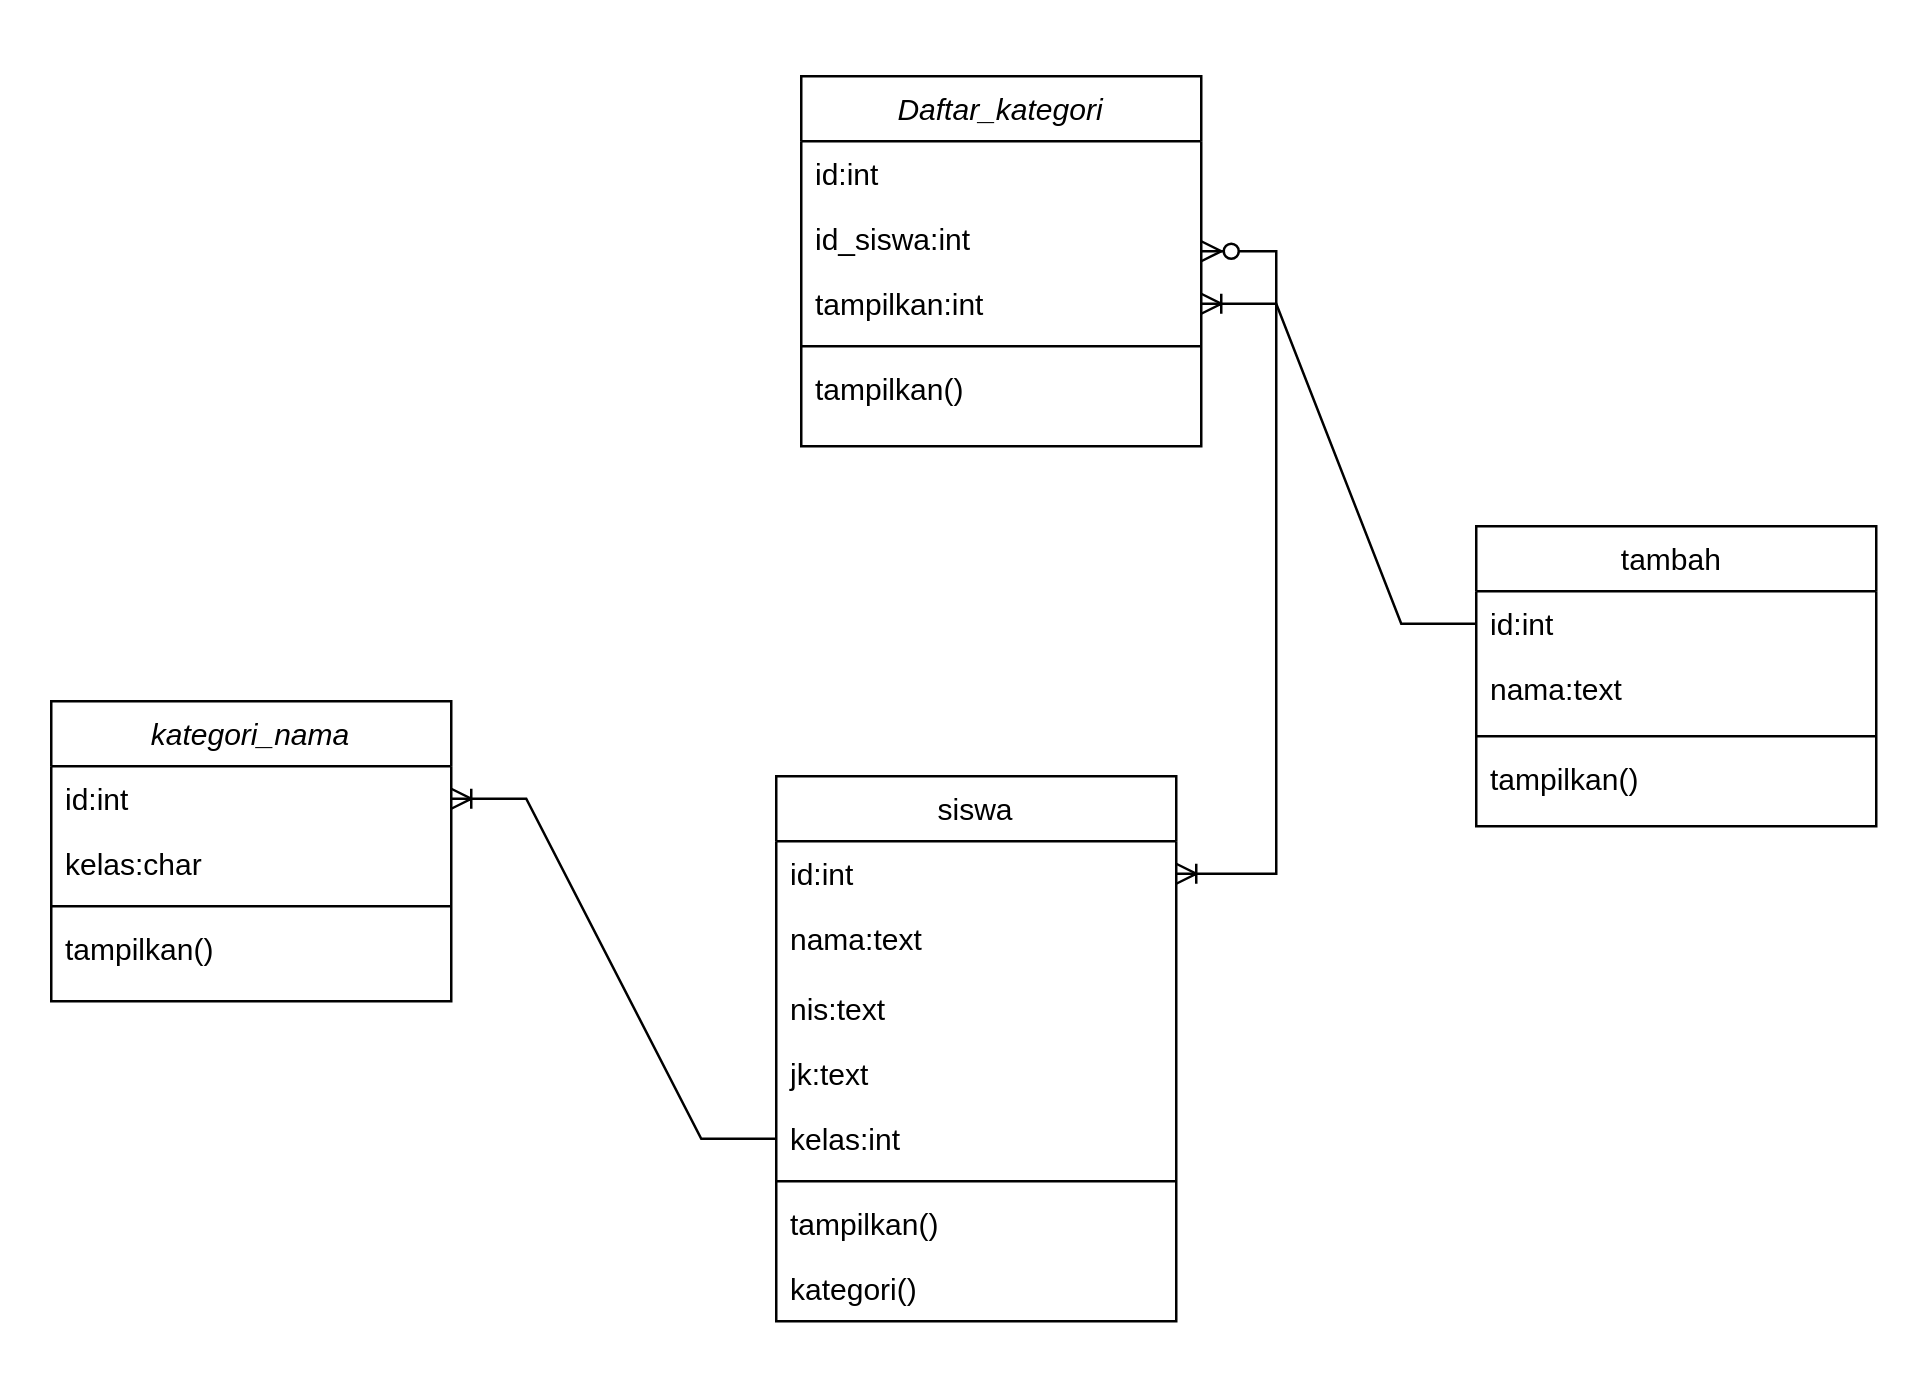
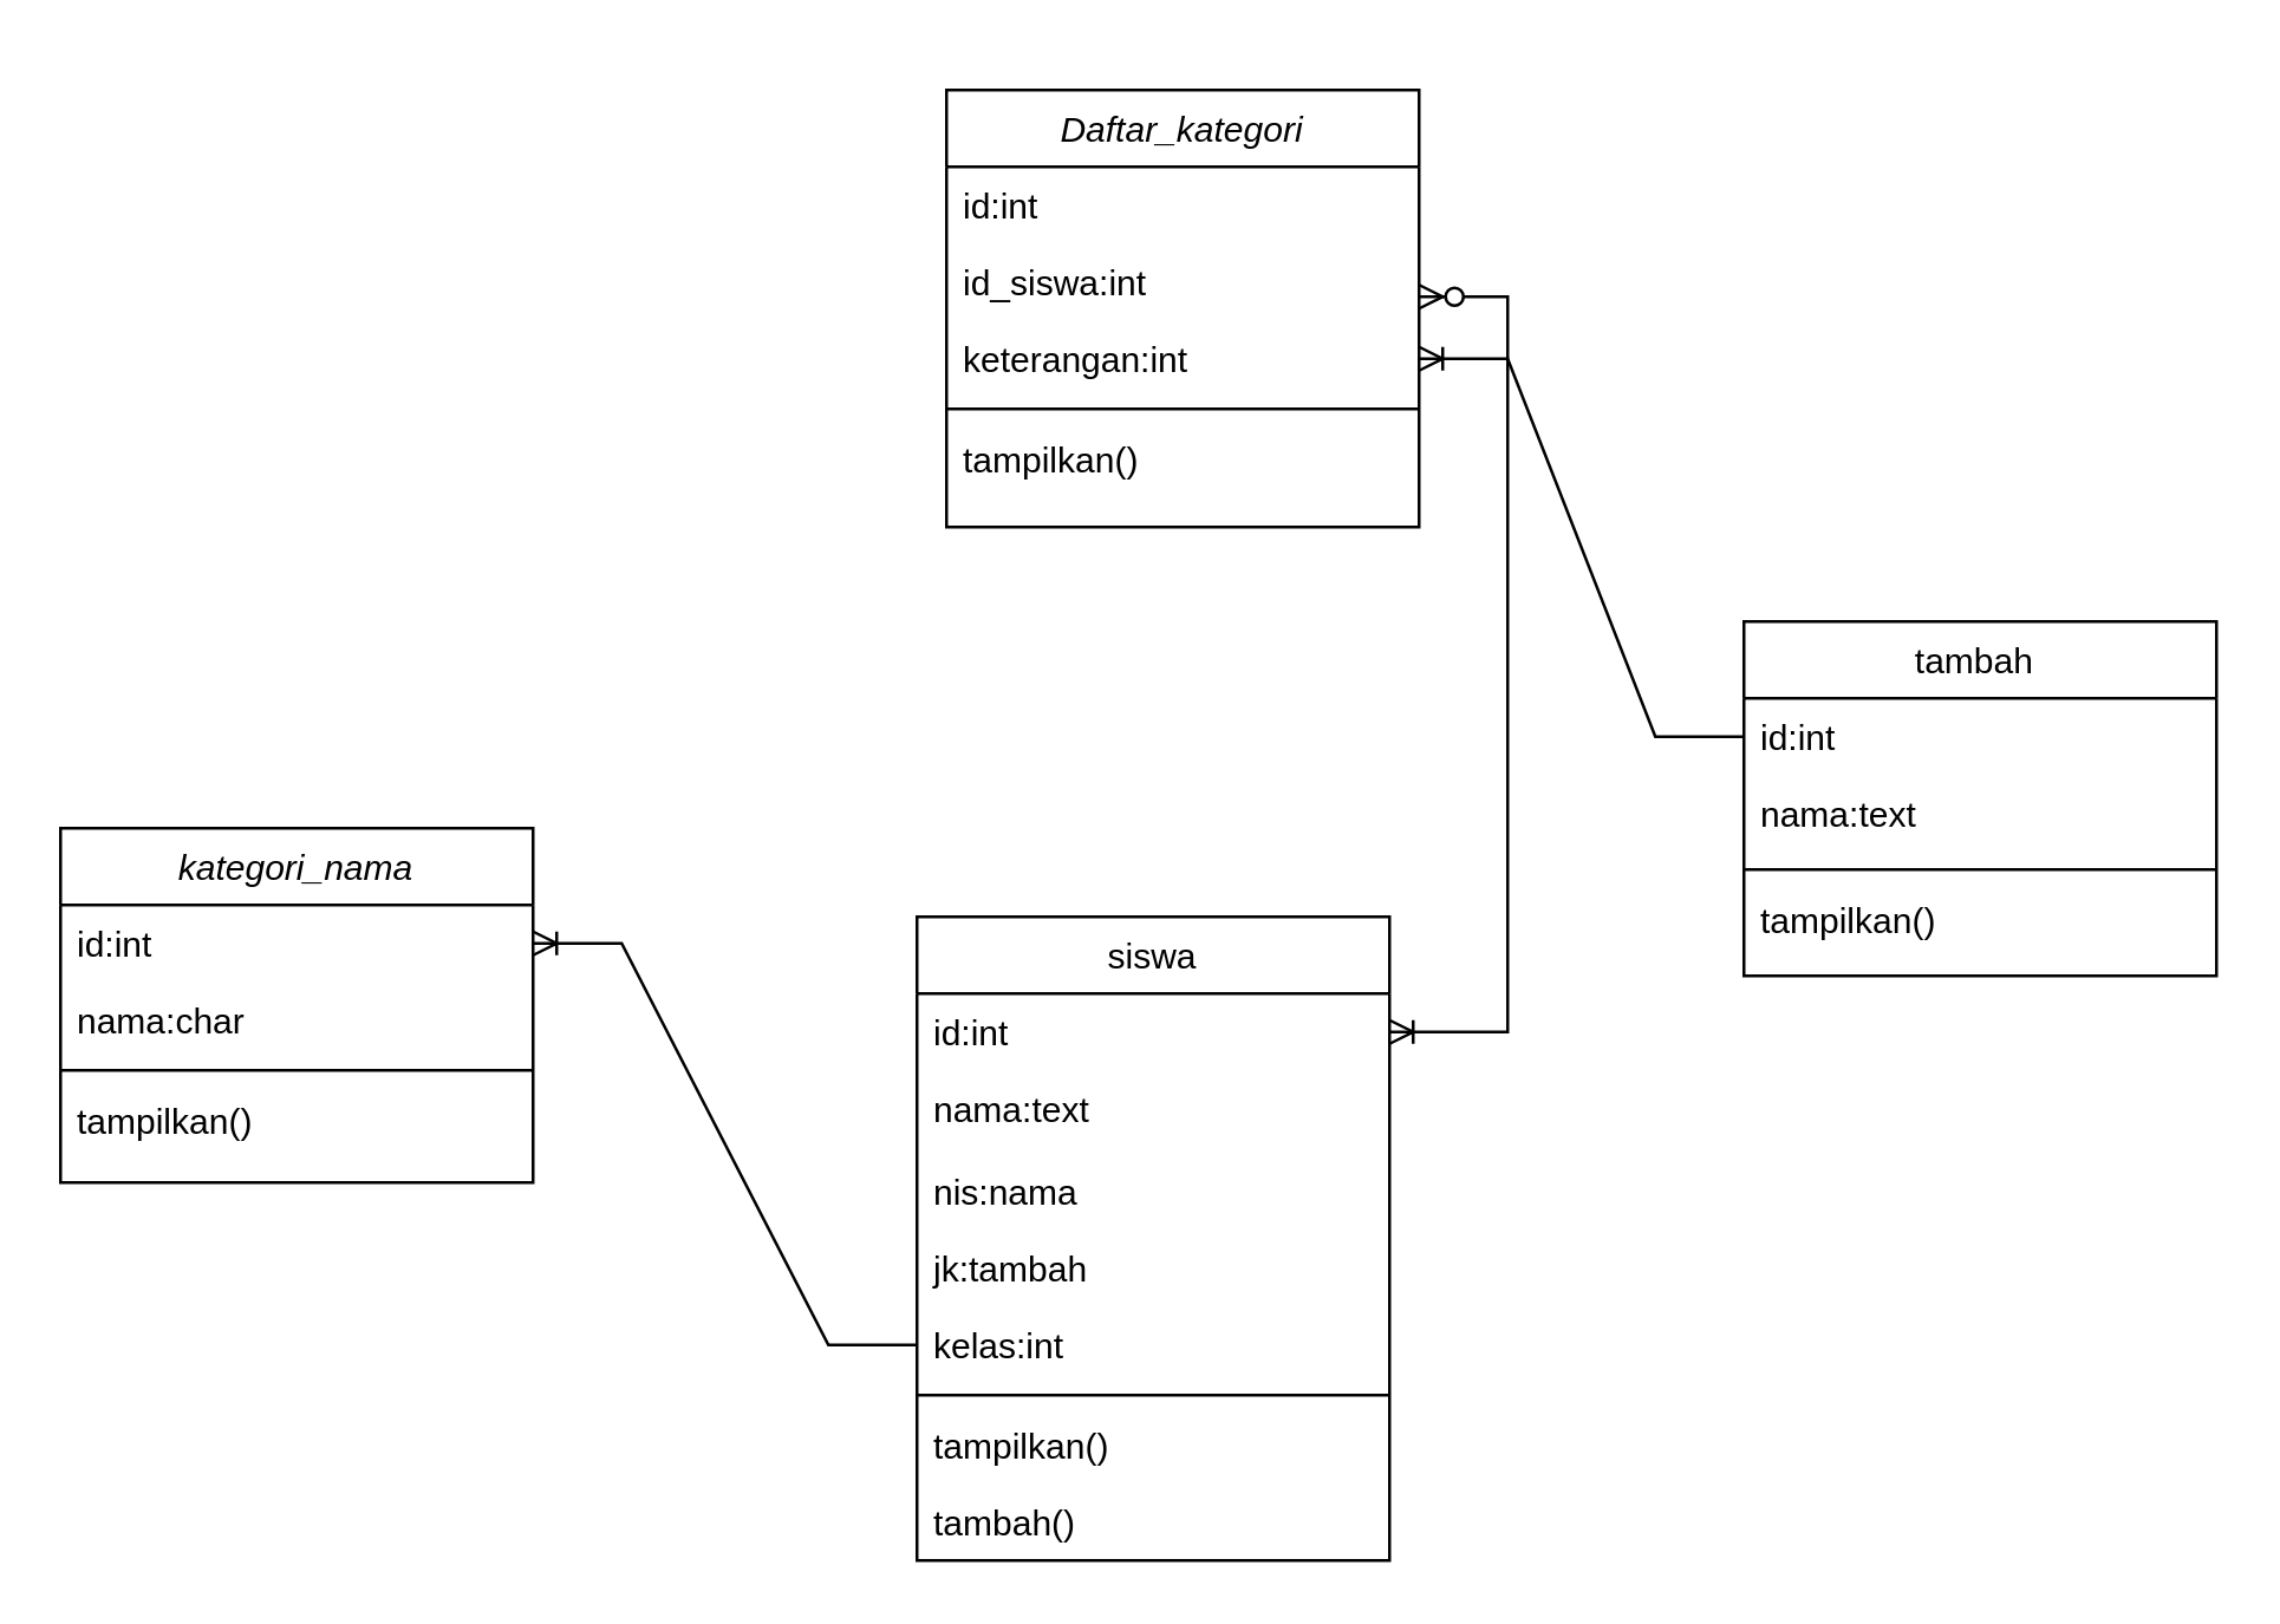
  <mxCell id="0" />
  <mxCell id="1" parent="0" />
  <mxCell id="2" value="Daftar_kategori" style="swimlane;fontStyle=2;align=center;verticalAlign=top;childLayout=stackLayout;horizontal=1;startSize=26;horizontalStack=0;resizeParent=1;resizeLast=0;collapsible=1;marginBottom=0;rounded=0;shadow=0;strokeWidth=1;" parent="1" vertex="1"><mxGeometry x="320" y="30" width="160" height="148" as="geometry"><mxRectangle x="230" y="140" width="160" height="26" as="alternateBounds" /></mxGeometry></mxCell>
  <mxCell id="3" value="id:int" style="text;align=left;verticalAlign=top;spacingLeft=4;spacingRight=4;overflow=hidden;rotatable=0;points=[[0,0.5],[1,0.5]];portConstraint=eastwest;" parent="2" vertex="1"><mxGeometry y="26" width="160" height="26" as="geometry" /></mxCell>
  <mxCell id="4" value="id_siswa:int" style="text;align=left;verticalAlign=top;spacingLeft=4;spacingRight=4;overflow=hidden;rotatable=0;points=[[0,0.5],[1,0.5]];portConstraint=eastwest;rounded=0;shadow=0;html=0;" parent="2" vertex="1"><mxGeometry y="52" width="160" height="26" as="geometry" /></mxCell>
- <mxCell id="5" value="tampilkan:int" style="text;align=left;verticalAlign=top;spacingLeft=4;spacingRight=4;overflow=hidden;rotatable=0;points=[[0,0.5],[1,0.5]];portConstraint=eastwest;rounded=0;shadow=0;html=0;" parent="2" vertex="1"><mxGeometry y="78" width="160" height="26" as="geometry" /></mxCell>
+ <mxCell id="5" value="keterangan:int" style="text;align=left;verticalAlign=top;spacingLeft=4;spacingRight=4;overflow=hidden;rotatable=0;points=[[0,0.5],[1,0.5]];portConstraint=eastwest;rounded=0;shadow=0;html=0;" parent="2" vertex="1"><mxGeometry y="78" width="160" height="26" as="geometry" /></mxCell>
  <mxCell id="6" value="" style="line;html=1;strokeWidth=1;align=left;verticalAlign=middle;spacingTop=-1;spacingLeft=3;spacingRight=3;rotatable=0;labelPosition=right;points=[];portConstraint=eastwest;" parent="2" vertex="1"><mxGeometry y="104" width="160" height="8" as="geometry" /></mxCell>
  <mxCell id="7" value="tampilkan()" style="text;align=left;verticalAlign=top;spacingLeft=4;spacingRight=4;overflow=hidden;rotatable=0;points=[[0,0.5],[1,0.5]];portConstraint=eastwest;" parent="2" vertex="1"><mxGeometry y="112" width="160" height="26" as="geometry" /></mxCell>
  <mxCell id="8" value="kategori_nama" style="swimlane;fontStyle=2;align=center;verticalAlign=top;childLayout=stackLayout;horizontal=1;startSize=26;horizontalStack=0;resizeParent=1;resizeLast=0;collapsible=1;marginBottom=0;rounded=0;shadow=0;strokeWidth=1;" parent="1" vertex="1"><mxGeometry x="20" y="280" width="160" height="120" as="geometry"><mxRectangle x="230" y="140" width="160" height="26" as="alternateBounds" /></mxGeometry></mxCell>
  <mxCell id="9" value="id:int" style="text;align=left;verticalAlign=top;spacingLeft=4;spacingRight=4;overflow=hidden;rotatable=0;points=[[0,0.5],[1,0.5]];portConstraint=eastwest;" parent="8" vertex="1"><mxGeometry y="26" width="160" height="26" as="geometry" /></mxCell>
- <mxCell id="10" value="kelas:char" style="text;align=left;verticalAlign=top;spacingLeft=4;spacingRight=4;overflow=hidden;rotatable=0;points=[[0,0.5],[1,0.5]];portConstraint=eastwest;rounded=0;shadow=0;html=0;" parent="8" vertex="1"><mxGeometry y="52" width="160" height="26" as="geometry" /></mxCell>
+ <mxCell id="10" value="nama:char" style="text;align=left;verticalAlign=top;spacingLeft=4;spacingRight=4;overflow=hidden;rotatable=0;points=[[0,0.5],[1,0.5]];portConstraint=eastwest;rounded=0;shadow=0;html=0;" parent="8" vertex="1"><mxGeometry y="52" width="160" height="26" as="geometry" /></mxCell>
  <mxCell id="11" value="" style="line;html=1;strokeWidth=1;align=left;verticalAlign=middle;spacingTop=-1;spacingLeft=3;spacingRight=3;rotatable=0;labelPosition=right;points=[];portConstraint=eastwest;" parent="8" vertex="1"><mxGeometry y="78" width="160" height="8" as="geometry" /></mxCell>
  <mxCell id="12" value="tampilkan()" style="text;align=left;verticalAlign=top;spacingLeft=4;spacingRight=4;overflow=hidden;rotatable=0;points=[[0,0.5],[1,0.5]];portConstraint=eastwest;" parent="8" vertex="1"><mxGeometry y="86" width="160" height="26" as="geometry" /></mxCell>
  <mxCell id="13" value="" style="edgeStyle=entityRelationEdgeStyle;fontSize=12;html=1;endArrow=ERoneToMany;rounded=0;entryX=1;entryY=0.5;entryDx=0;entryDy=0;" parent="1" source="24" target="5" edge="1"><mxGeometry width="100" height="100" relative="1" as="geometry"><mxPoint x="150" y="20" as="sourcePoint" /><mxPoint x="250" y="-80" as="targetPoint" /><Array as="points"><mxPoint x="190" y="60" /></Array></mxGeometry></mxCell>
  <mxCell id="14" value="siswa" style="swimlane;fontStyle=0;align=center;verticalAlign=top;childLayout=stackLayout;horizontal=1;startSize=26;horizontalStack=0;resizeParent=1;resizeLast=0;collapsible=1;marginBottom=0;rounded=0;shadow=0;strokeWidth=1;" parent="1" vertex="1"><mxGeometry x="310" y="310" width="160" height="218" as="geometry"><mxRectangle x="550" y="140" width="160" height="26" as="alternateBounds" /></mxGeometry></mxCell>
  <mxCell id="15" value="id:int" style="text;align=left;verticalAlign=top;spacingLeft=4;spacingRight=4;overflow=hidden;rotatable=0;points=[[0,0.5],[1,0.5]];portConstraint=eastwest;" parent="14" vertex="1"><mxGeometry y="26" width="160" height="26" as="geometry" /></mxCell>
  <mxCell id="16" value="nama:text" style="text;align=left;verticalAlign=top;spacingLeft=4;spacingRight=4;overflow=hidden;rotatable=0;points=[[0,0.5],[1,0.5]];portConstraint=eastwest;rounded=0;shadow=0;html=0;" parent="14" vertex="1"><mxGeometry y="52" width="160" height="28" as="geometry" /></mxCell>
- <mxCell id="17" value="nis:text" style="text;align=left;verticalAlign=top;spacingLeft=4;spacingRight=4;overflow=hidden;rotatable=0;points=[[0,0.5],[1,0.5]];portConstraint=eastwest;rounded=0;shadow=0;html=0;" parent="14" vertex="1"><mxGeometry y="80" width="160" height="26" as="geometry" /></mxCell>
- <mxCell id="18" value="jk:text" style="text;align=left;verticalAlign=top;spacingLeft=4;spacingRight=4;overflow=hidden;rotatable=0;points=[[0,0.5],[1,0.5]];portConstraint=eastwest;rounded=0;shadow=0;html=0;" vertex="1" parent="14"><mxGeometry y="106" width="160" height="26" as="geometry" /></mxCell>
+ <mxCell id="17" value="nis:nama" style="text;align=left;verticalAlign=top;spacingLeft=4;spacingRight=4;overflow=hidden;rotatable=0;points=[[0,0.5],[1,0.5]];portConstraint=eastwest;rounded=0;shadow=0;html=0;" parent="14" vertex="1"><mxGeometry y="80" width="160" height="26" as="geometry" /></mxCell>
+ <mxCell id="18" value="jk:tambah" style="text;align=left;verticalAlign=top;spacingLeft=4;spacingRight=4;overflow=hidden;rotatable=0;points=[[0,0.5],[1,0.5]];portConstraint=eastwest;rounded=0;shadow=0;html=0;" vertex="1" parent="14"><mxGeometry y="106" width="160" height="26" as="geometry" /></mxCell>
  <mxCell id="19" value="kelas:int" style="text;align=left;verticalAlign=top;spacingLeft=4;spacingRight=4;overflow=hidden;rotatable=0;points=[[0,0.5],[1,0.5]];portConstraint=eastwest;rounded=0;shadow=0;html=0;" parent="14" vertex="1"><mxGeometry y="132" width="160" height="26" as="geometry" /></mxCell>
  <mxCell id="20" value="" style="line;html=1;strokeWidth=1;align=left;verticalAlign=middle;spacingTop=-1;spacingLeft=3;spacingRight=3;rotatable=0;labelPosition=right;points=[];portConstraint=eastwest;" parent="14" vertex="1"><mxGeometry y="158" width="160" height="8" as="geometry" /></mxCell>
  <mxCell id="21" value="tampilkan()" style="text;align=left;verticalAlign=top;spacingLeft=4;spacingRight=4;overflow=hidden;rotatable=0;points=[[0,0.5],[1,0.5]];portConstraint=eastwest;" parent="14" vertex="1"><mxGeometry y="166" width="160" height="26" as="geometry" /></mxCell>
- <mxCell id="22" value="kategori()" style="text;align=left;verticalAlign=top;spacingLeft=4;spacingRight=4;overflow=hidden;rotatable=0;points=[[0,0.5],[1,0.5]];portConstraint=eastwest;" parent="14" vertex="1"><mxGeometry y="192" width="160" height="26" as="geometry" /></mxCell>
+ <mxCell id="22" value="tambah()" style="text;align=left;verticalAlign=top;spacingLeft=4;spacingRight=4;overflow=hidden;rotatable=0;points=[[0,0.5],[1,0.5]];portConstraint=eastwest;" parent="14" vertex="1"><mxGeometry y="192" width="160" height="26" as="geometry" /></mxCell>
  <mxCell id="23" value="tambah " style="swimlane;fontStyle=0;align=center;verticalAlign=top;childLayout=stackLayout;horizontal=1;startSize=26;horizontalStack=0;resizeParent=1;resizeLast=0;collapsible=1;marginBottom=0;rounded=0;shadow=0;strokeWidth=1;" vertex="1" parent="1"><mxGeometry x="590" y="210" width="160" height="120" as="geometry"><mxRectangle x="550" y="140" width="160" height="26" as="alternateBounds" /></mxGeometry></mxCell>
  <mxCell id="24" value="id:int" style="text;align=left;verticalAlign=top;spacingLeft=4;spacingRight=4;overflow=hidden;rotatable=0;points=[[0,0.5],[1,0.5]];portConstraint=eastwest;" vertex="1" parent="23"><mxGeometry y="26" width="160" height="26" as="geometry" /></mxCell>
  <mxCell id="25" value="nama:text " style="text;align=left;verticalAlign=top;spacingLeft=4;spacingRight=4;overflow=hidden;rotatable=0;points=[[0,0.5],[1,0.5]];portConstraint=eastwest;rounded=0;shadow=0;html=0;" vertex="1" parent="23"><mxGeometry y="52" width="160" height="28" as="geometry" /></mxCell>
  <mxCell id="26" value="" style="line;html=1;strokeWidth=1;align=left;verticalAlign=middle;spacingTop=-1;spacingLeft=3;spacingRight=3;rotatable=0;labelPosition=right;points=[];portConstraint=eastwest;" vertex="1" parent="23"><mxGeometry y="80" width="160" height="8" as="geometry" /></mxCell>
  <mxCell id="27" value="tampilkan()" style="text;align=left;verticalAlign=top;spacingLeft=4;spacingRight=4;overflow=hidden;rotatable=0;points=[[0,0.5],[1,0.5]];portConstraint=eastwest;" vertex="1" parent="23"><mxGeometry y="88" width="160" height="26" as="geometry" /></mxCell>
  <mxCell id="28" value="" style="edgeStyle=entityRelationEdgeStyle;fontSize=12;html=1;endArrow=ERoneToMany;startArrow=ERzeroToMany;rounded=0;entryX=1;entryY=0.5;entryDx=0;entryDy=0;" edge="1" parent="1" target="15"><mxGeometry width="100" height="100" relative="1" as="geometry"><mxPoint x="480" y="100" as="sourcePoint" /><mxPoint x="580" y="0" as="targetPoint" /><Array as="points"><mxPoint x="550" y="30" /><mxPoint x="570" y="20" /></Array></mxGeometry></mxCell>
  <mxCell id="29" value="" style="edgeStyle=entityRelationEdgeStyle;fontSize=12;html=1;endArrow=ERoneToMany;rounded=0;exitX=0;exitY=0.5;exitDx=0;exitDy=0;entryX=1;entryY=0.5;entryDx=0;entryDy=0;" edge="1" parent="1" source="19" target="9"><mxGeometry width="100" height="100" relative="1" as="geometry"><mxPoint x="350" y="330" as="sourcePoint" /><mxPoint x="450" y="230" as="targetPoint" /><Array as="points"><mxPoint x="270" y="300" /></Array></mxGeometry></mxCell>
